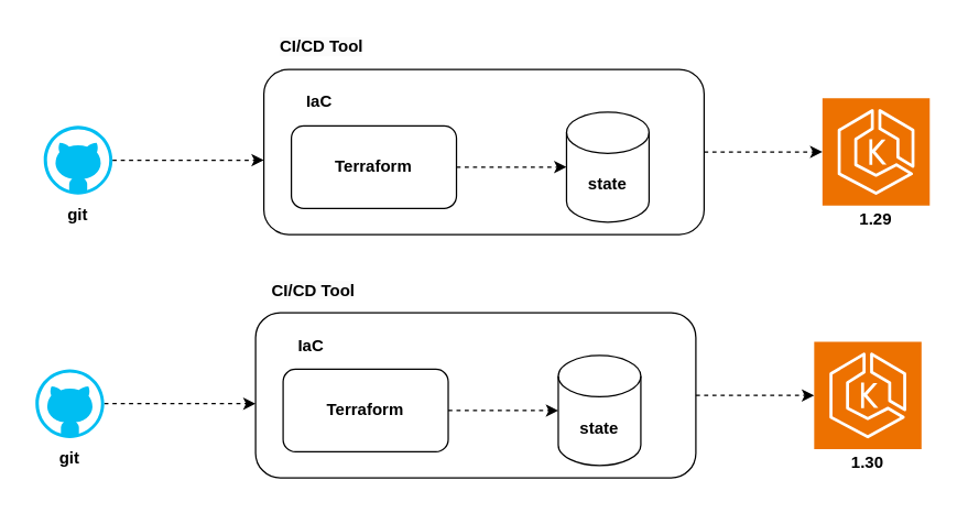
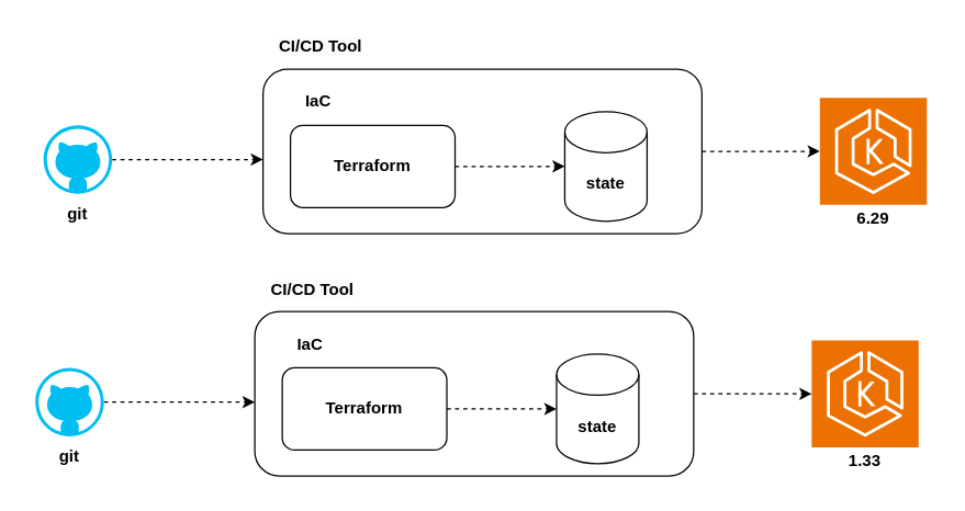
  <mxCell id="0" />
  <mxCell id="1" parent="0" />
  <mxCell id="2" style="edgeStyle=orthogonalEdgeStyle;rounded=0;orthogonalLoop=1;jettySize=auto;html=1;entryX=0;entryY=0.25;entryDx=0;entryDy=0;dashed=1;" edge="1" parent="1" source="3"><mxGeometry relative="1" as="geometry"><mxPoint x="191" y="116" as="targetPoint" /></mxGeometry></mxCell>
  <mxCell id="3" value="" style="verticalLabelPosition=bottom;html=1;verticalAlign=top;align=center;strokeColor=none;fillColor=#00BEF2;shape=mxgraph.azure.github_code;pointerEvents=1;" vertex="1" parent="1"><mxGeometry x="31" y="91" width="50" height="50" as="geometry" /></mxCell>
  <mxCell id="4" value="&lt;b&gt;git&lt;/b&gt;" style="text;html=1;strokeColor=none;fillColor=none;align=center;verticalAlign=middle;whiteSpace=wrap;rounded=0;" vertex="1" parent="1"><mxGeometry x="26" y="141" width="60" height="30" as="geometry" /></mxCell>
  <mxCell id="5" value="&lt;p style=&quot;line-height: 0%;&quot;&gt;&lt;br&gt;&lt;/p&gt;" style="rounded=1;whiteSpace=wrap;html=1;align=left;" vertex="1" parent="1"><mxGeometry x="191" y="50" width="320" height="120" as="geometry" /></mxCell>
  <mxCell id="6" value="&lt;span style=&quot;color: rgb(0, 0, 0); font-family: Helvetica; font-size: 12px; font-style: normal; font-variant-ligatures: normal; font-variant-caps: normal; letter-spacing: normal; orphans: 2; text-align: left; text-indent: 0px; text-transform: none; widows: 2; word-spacing: 0px; -webkit-text-stroke-width: 0px; background-color: rgb(251, 251, 251); text-decoration-thickness: initial; text-decoration-style: initial; text-decoration-color: initial; float: none; display: inline !important;&quot;&gt;&lt;b&gt;CI/CD Tool&lt;/b&gt;&lt;/span&gt;" style="text;whiteSpace=wrap;html=1;" vertex="1" parent="1"><mxGeometry x="201" y="20" width="90" height="20" as="geometry" /></mxCell>
  <mxCell id="7" value="&lt;b&gt;Terraform&lt;/b&gt;" style="rounded=1;whiteSpace=wrap;html=1;" vertex="1" parent="1"><mxGeometry x="211" y="91" width="120" height="60" as="geometry" /></mxCell>
  <mxCell id="8" value="&lt;b&gt;IaC&lt;/b&gt;" style="text;html=1;align=center;verticalAlign=middle;resizable=0;points=[];autosize=1;strokeColor=none;fillColor=none;" vertex="1" parent="1"><mxGeometry x="211" y="59" width="40" height="30" as="geometry" /></mxCell>
  <mxCell id="9" value="&lt;b&gt;state&lt;/b&gt;" style="shape=cylinder3;whiteSpace=wrap;html=1;boundedLbl=1;backgroundOutline=1;size=15;" vertex="1" parent="1"><mxGeometry x="411" y="81" width="60" height="80" as="geometry" /></mxCell>
  <mxCell id="10" style="edgeStyle=orthogonalEdgeStyle;rounded=0;orthogonalLoop=1;jettySize=auto;html=1;entryX=0;entryY=0.5;entryDx=0;entryDy=0;entryPerimeter=0;dashed=1;" edge="1" parent="1" source="7" target="9"><mxGeometry relative="1" as="geometry" /></mxCell>
  <mxCell id="11" value="" style="sketch=0;points=[[0,0,0],[0.25,0,0],[0.5,0,0],[0.75,0,0],[1,0,0],[0,1,0],[0.25,1,0],[0.5,1,0],[0.75,1,0],[1,1,0],[0,0.25,0],[0,0.5,0],[0,0.75,0],[1,0.25,0],[1,0.5,0],[1,0.75,0]];outlineConnect=0;fontColor=#232F3E;fillColor=#ED7100;strokeColor=#ffffff;dashed=0;verticalLabelPosition=bottom;verticalAlign=top;align=center;html=1;fontSize=12;fontStyle=0;aspect=fixed;shape=mxgraph.aws4.resourceIcon;resIcon=mxgraph.aws4.eks;" vertex="1" parent="1"><mxGeometry x="597" y="71" width="78" height="78" as="geometry" /></mxCell>
- <mxCell id="12" value="1.29" style="text;html=1;strokeColor=none;fillColor=none;align=center;verticalAlign=middle;whiteSpace=wrap;rounded=0;fontStyle=1" vertex="1" parent="1"><mxGeometry x="591" y="144" width="90" height="30" as="geometry" /></mxCell>
+ <mxCell id="12" value="6.29" style="text;html=1;strokeColor=none;fillColor=none;align=center;verticalAlign=middle;whiteSpace=wrap;rounded=0;fontStyle=1" vertex="1" parent="1"><mxGeometry x="591" y="144" width="90" height="30" as="geometry" /></mxCell>
  <mxCell id="13" style="edgeStyle=orthogonalEdgeStyle;rounded=0;orthogonalLoop=1;jettySize=auto;html=1;entryX=0;entryY=0.5;entryDx=0;entryDy=0;entryPerimeter=0;dashed=1;" edge="1" parent="1" source="5" target="11"><mxGeometry relative="1" as="geometry" /></mxCell>
  <mxCell id="14" style="edgeStyle=orthogonalEdgeStyle;rounded=0;orthogonalLoop=1;jettySize=auto;html=1;entryX=0;entryY=0.25;entryDx=0;entryDy=0;dashed=1;" edge="1" parent="1" source="15"><mxGeometry relative="1" as="geometry"><mxPoint x="185" y="293" as="targetPoint" /></mxGeometry></mxCell>
  <mxCell id="15" value="" style="verticalLabelPosition=bottom;html=1;verticalAlign=top;align=center;strokeColor=none;fillColor=#00BEF2;shape=mxgraph.azure.github_code;pointerEvents=1;" vertex="1" parent="1"><mxGeometry x="25" y="268" width="50" height="50" as="geometry" /></mxCell>
  <mxCell id="16" value="&lt;b&gt;git&lt;/b&gt;" style="text;html=1;strokeColor=none;fillColor=none;align=center;verticalAlign=middle;whiteSpace=wrap;rounded=0;" vertex="1" parent="1"><mxGeometry x="20" y="318" width="60" height="30" as="geometry" /></mxCell>
  <mxCell id="17" value="&lt;p style=&quot;line-height: 0%;&quot;&gt;&lt;br&gt;&lt;/p&gt;" style="rounded=1;whiteSpace=wrap;html=1;align=left;" vertex="1" parent="1"><mxGeometry x="185" y="227" width="320" height="120" as="geometry" /></mxCell>
  <mxCell id="18" value="&lt;span style=&quot;color: rgb(0, 0, 0); font-family: Helvetica; font-size: 12px; font-style: normal; font-variant-ligatures: normal; font-variant-caps: normal; letter-spacing: normal; orphans: 2; text-align: left; text-indent: 0px; text-transform: none; widows: 2; word-spacing: 0px; -webkit-text-stroke-width: 0px; background-color: rgb(251, 251, 251); text-decoration-thickness: initial; text-decoration-style: initial; text-decoration-color: initial; float: none; display: inline !important;&quot;&gt;&lt;b&gt;CI/CD Tool&lt;/b&gt;&lt;/span&gt;" style="text;whiteSpace=wrap;html=1;" vertex="1" parent="1"><mxGeometry x="195" y="197" width="90" height="20" as="geometry" /></mxCell>
  <mxCell id="19" value="&lt;b&gt;Terraform&lt;/b&gt;" style="rounded=1;whiteSpace=wrap;html=1;" vertex="1" parent="1"><mxGeometry x="205" y="268" width="120" height="60" as="geometry" /></mxCell>
  <mxCell id="20" value="&lt;b&gt;IaC&lt;/b&gt;" style="text;html=1;align=center;verticalAlign=middle;resizable=0;points=[];autosize=1;strokeColor=none;fillColor=none;" vertex="1" parent="1"><mxGeometry x="205" y="236" width="40" height="30" as="geometry" /></mxCell>
  <mxCell id="21" value="&lt;b&gt;state&lt;/b&gt;" style="shape=cylinder3;whiteSpace=wrap;html=1;boundedLbl=1;backgroundOutline=1;size=15;" vertex="1" parent="1"><mxGeometry x="405" y="258" width="60" height="80" as="geometry" /></mxCell>
  <mxCell id="22" style="edgeStyle=orthogonalEdgeStyle;rounded=0;orthogonalLoop=1;jettySize=auto;html=1;entryX=0;entryY=0.5;entryDx=0;entryDy=0;entryPerimeter=0;dashed=1;" edge="1" parent="1" source="19" target="21"><mxGeometry relative="1" as="geometry" /></mxCell>
  <mxCell id="23" value="" style="sketch=0;points=[[0,0,0],[0.25,0,0],[0.5,0,0],[0.75,0,0],[1,0,0],[0,1,0],[0.25,1,0],[0.5,1,0],[0.75,1,0],[1,1,0],[0,0.25,0],[0,0.5,0],[0,0.75,0],[1,0.25,0],[1,0.5,0],[1,0.75,0]];outlineConnect=0;fontColor=#232F3E;fillColor=#ED7100;strokeColor=#ffffff;dashed=0;verticalLabelPosition=bottom;verticalAlign=top;align=center;html=1;fontSize=12;fontStyle=0;aspect=fixed;shape=mxgraph.aws4.resourceIcon;resIcon=mxgraph.aws4.eks;" vertex="1" parent="1"><mxGeometry x="591" y="248" width="78" height="78" as="geometry" /></mxCell>
- <mxCell id="24" value="1.30" style="text;html=1;strokeColor=none;fillColor=none;align=center;verticalAlign=middle;whiteSpace=wrap;rounded=0;fontStyle=1" vertex="1" parent="1"><mxGeometry x="585" y="321" width="90" height="30" as="geometry" /></mxCell>
+ <mxCell id="24" value="1.33" style="text;html=1;strokeColor=none;fillColor=none;align=center;verticalAlign=middle;whiteSpace=wrap;rounded=0;fontStyle=1" vertex="1" parent="1"><mxGeometry x="585" y="321" width="90" height="30" as="geometry" /></mxCell>
  <mxCell id="25" style="edgeStyle=orthogonalEdgeStyle;rounded=0;orthogonalLoop=1;jettySize=auto;html=1;entryX=0;entryY=0.5;entryDx=0;entryDy=0;entryPerimeter=0;dashed=1;" edge="1" parent="1" source="17" target="23"><mxGeometry relative="1" as="geometry" /></mxCell>
